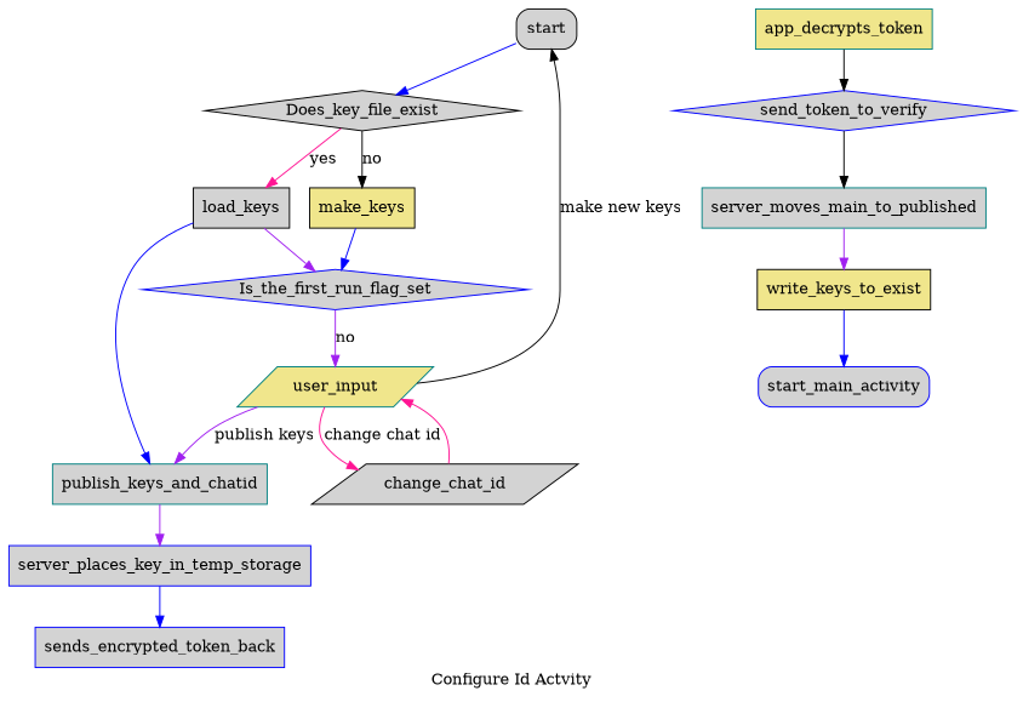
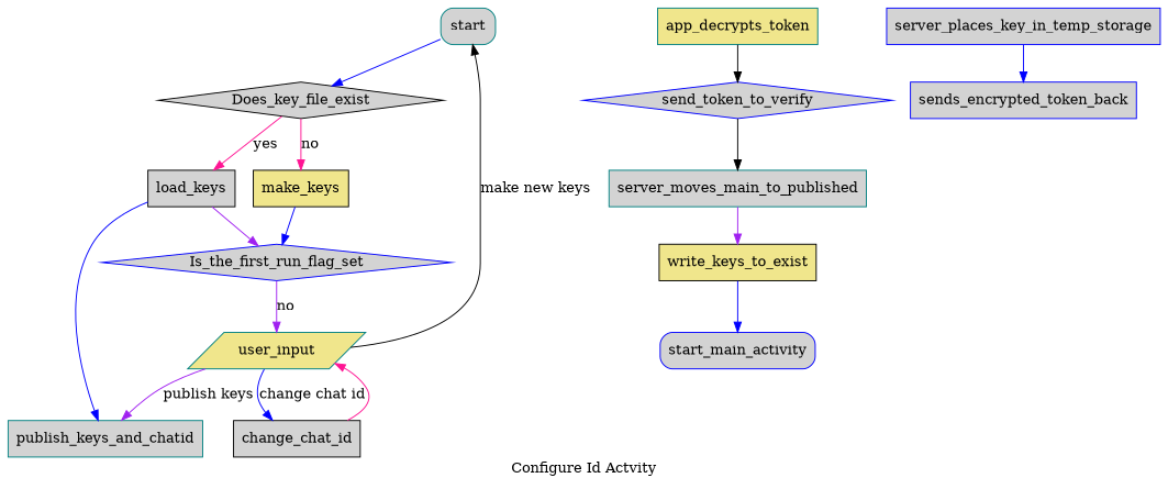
  digraph {
    label="Configure Id Actvity"
    node [color=black fillcolor=lightgrey shape=box style=filled]
    edge [color=blue]
-   start [style="rounded,filled"]
+   start [color=teal style="rounded,filled"]
    Does_key_file_exist [shape=diamond]
    make_keys [fillcolor=khaki]
    load_keys
    start_main_activity [color=blue style="rounded,filled"]
    Is_the_first_run_flag_set [color=blue shape=diamond]
    publish_keys_and_chatid [color=teal]
    user_input [color=teal fillcolor=khaki shape=parallelogram]
-   change_chat_id [shape=parallelogram]
+   change_chat_id
    server_places_key_in_temp_storage [color=blue]
    send_token_to_verify [color=blue shape=diamond]
    n12 [color=teal label=server_moves_main_to_published]
    n13 [fillcolor=khaki label=write_keys_to_exist]
    sends_encrypted_token_back [color=blue]
    app_decrypts_token [color=teal fillcolor=khaki]
    start -> Does_key_file_exist
-   Does_key_file_exist -> make_keys [color=black label=no]
+   Does_key_file_exist -> make_keys [color=deeppink label=no]
    Does_key_file_exist -> load_keys [color=deeppink label=yes]
    make_keys -> Is_the_first_run_flag_set
    load_keys -> Is_the_first_run_flag_set [color=purple]
    load_keys -> publish_keys_and_chatid
    Is_the_first_run_flag_set -> user_input [color=purple label=no]
-   publish_keys_and_chatid -> server_places_key_in_temp_storage [color=purple]
    user_input -> start [color=black label="make new keys"]
    user_input -> publish_keys_and_chatid [color=purple label="publish keys"]
-   user_input -> change_chat_id [color=deeppink label="change chat id"]
+   user_input -> change_chat_id [label="change chat id"]
    change_chat_id -> user_input [color=deeppink]
    server_places_key_in_temp_storage -> sends_encrypted_token_back
    send_token_to_verify -> n12 [color=black]
    n12 -> n13 [color=purple]
    n13 -> start_main_activity
    app_decrypts_token -> send_token_to_verify [color=black]
  }
